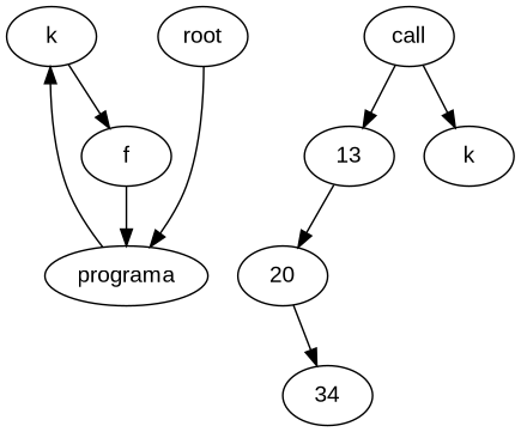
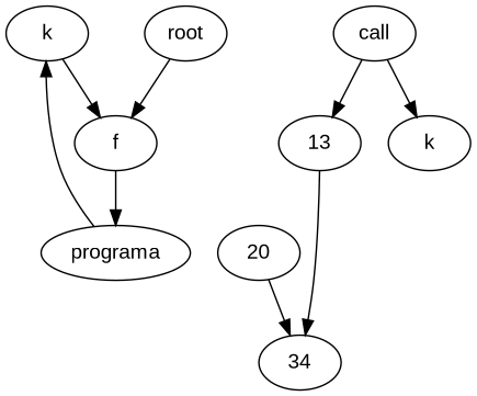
  digraph {
    fontname="Liberation Sans"
    node [fontname="Liberation Sans"]
    edge [fontname="Liberation Sans"]
    n1 [label=k]
    n2 [label=f]
    n3 [label=programa]
    n4 [label=13]
    n5 [label=20]
    n6 [label=34]
    n7 [label=k]
    n8 [label=call]
    n9 [label=root]
    n1 -> n2
    n2 -> n3
    n3 -> n1
-   n4 -> n5
+   n4 -> n6
    n5 -> n6
    n8 -> n4
    n8 -> n7
-   n9 -> n3
+   n9 -> n2
  }
